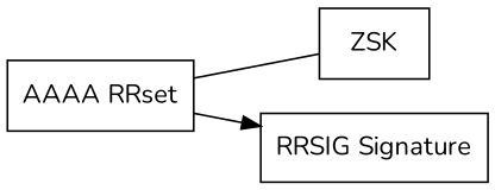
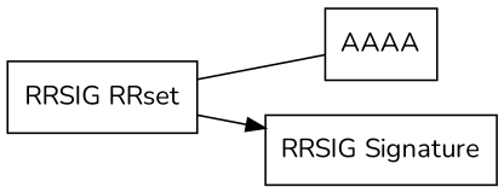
  digraph {
    fontname=Nunito
    rankdir=LR
    node [fontname=Nunito shape=record]
    edge [fontname=Nunito]
-   n1 [label="AAAA RRset"]
-   n2 [label=ZSK]
+   n1 [label="RRSIG RRset"]
+   n2 [label=AAAA]
    n3 [label="RRSIG Signature"]
    n1 -> n2 [arrowhead=none]
    n1 -> n3
  }
